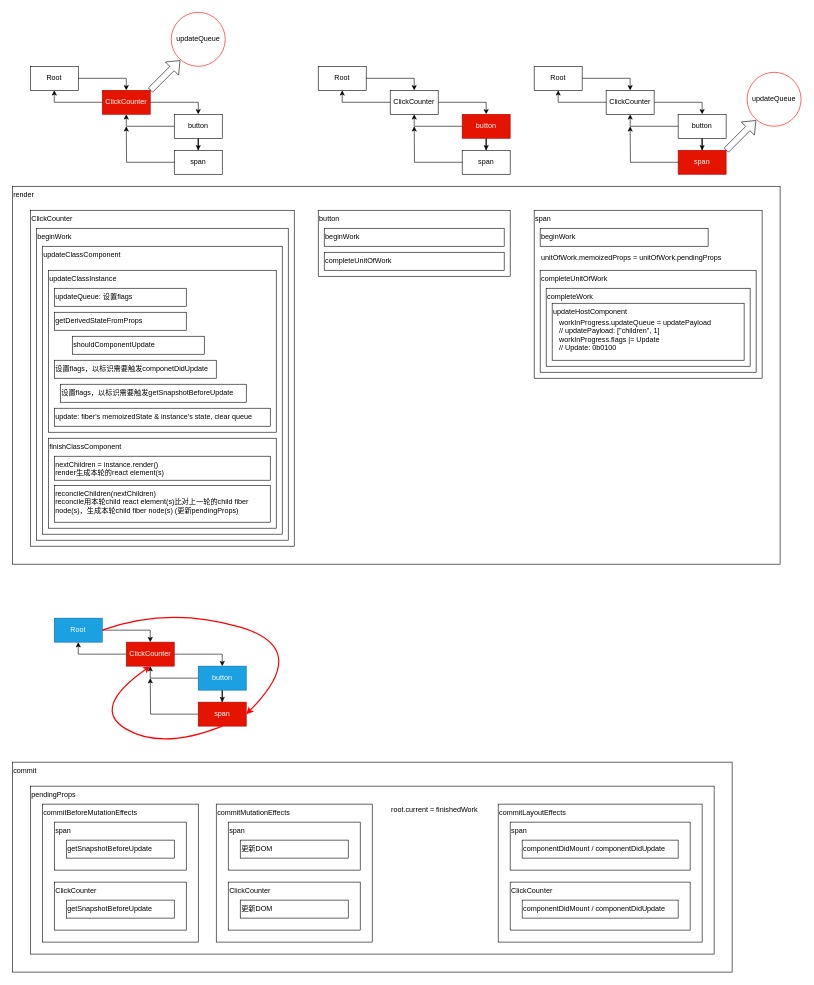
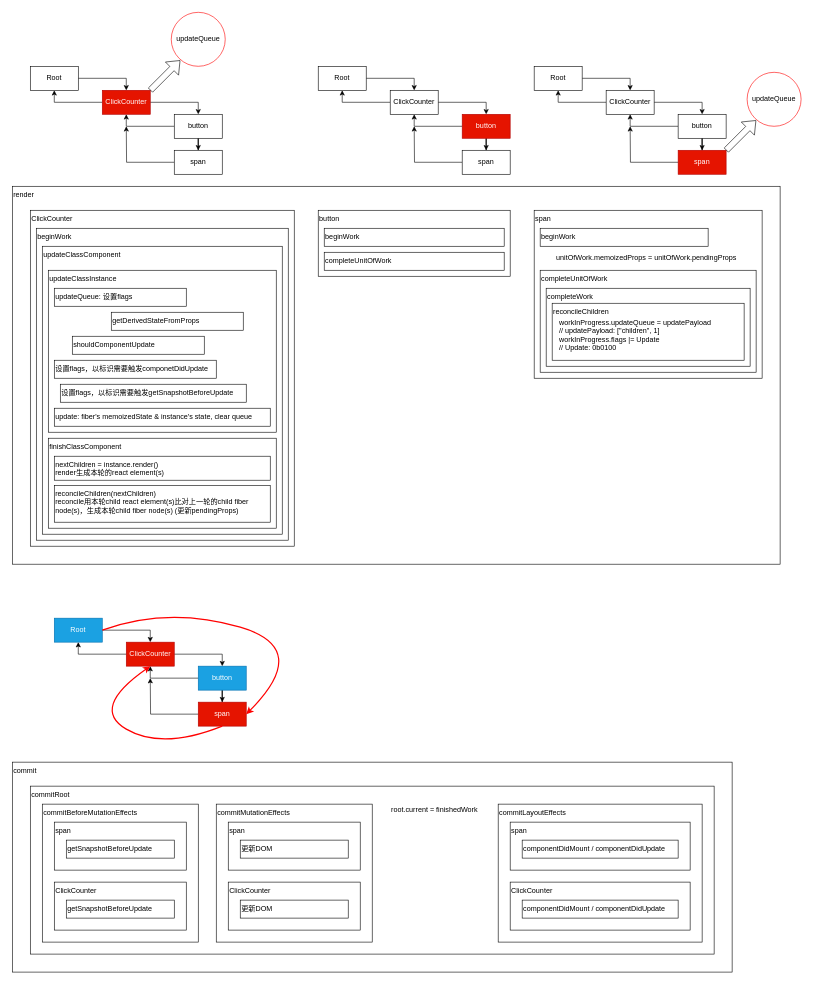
  <mxCell id="0" />
  <mxCell id="1" parent="0" />
  <mxCell id="2" value="render" style="rounded=0;whiteSpace=wrap;html=1;fontColor=#000000;strokeColor=#000000;fillColor=#FFFFFF;align=left;verticalAlign=top;" vertex="1" parent="1"><mxGeometry x="20" y="310" width="1280" height="630" as="geometry" /></mxCell>
  <mxCell id="3" value="ClickCounter" style="rounded=0;whiteSpace=wrap;html=1;strokeColor=#000000;align=left;verticalAlign=top;" vertex="1" parent="1"><mxGeometry x="50" y="350" width="440" height="560" as="geometry" /></mxCell>
  <mxCell id="4" style="edgeStyle=orthogonalEdgeStyle;rounded=0;orthogonalLoop=1;jettySize=auto;html=1;entryX=0.5;entryY=0;entryDx=0;entryDy=0;" edge="1" parent="1" source="5" target="8"><mxGeometry relative="1" as="geometry" /></mxCell>
  <mxCell id="5" value="Root" style="rounded=0;whiteSpace=wrap;html=1;" vertex="1" parent="1"><mxGeometry x="50" y="110" width="80" height="40" as="geometry" /></mxCell>
  <mxCell id="6" style="edgeStyle=orthogonalEdgeStyle;rounded=0;orthogonalLoop=1;jettySize=auto;html=1;entryX=0.5;entryY=0;entryDx=0;entryDy=0;" edge="1" parent="1" source="8" target="11"><mxGeometry relative="1" as="geometry" /></mxCell>
  <mxCell id="7" style="edgeStyle=orthogonalEdgeStyle;rounded=0;orthogonalLoop=1;jettySize=auto;html=1;entryX=0.5;entryY=1;entryDx=0;entryDy=0;" edge="1" parent="1" source="8" target="5"><mxGeometry relative="1" as="geometry" /></mxCell>
  <mxCell id="8" value="ClickCounter" style="rounded=0;whiteSpace=wrap;html=1;fillColor=#e51400;strokeColor=#B20000;fontColor=#ffffff;" vertex="1" parent="1"><mxGeometry x="170" y="150" width="80" height="40" as="geometry" /></mxCell>
  <mxCell id="9" style="edgeStyle=orthogonalEdgeStyle;rounded=0;orthogonalLoop=1;jettySize=auto;html=1;entryX=0.5;entryY=0;entryDx=0;entryDy=0;" edge="1" parent="1" source="11" target="13"><mxGeometry relative="1" as="geometry" /></mxCell>
  <mxCell id="10" style="edgeStyle=orthogonalEdgeStyle;rounded=0;orthogonalLoop=1;jettySize=auto;html=1;entryX=0.5;entryY=1;entryDx=0;entryDy=0;" edge="1" parent="1" source="11" target="8"><mxGeometry relative="1" as="geometry" /></mxCell>
  <mxCell id="11" value="button" style="rounded=0;whiteSpace=wrap;html=1;" vertex="1" parent="1"><mxGeometry x="290" y="190" width="80" height="40" as="geometry" /></mxCell>
  <mxCell id="12" style="edgeStyle=orthogonalEdgeStyle;rounded=0;orthogonalLoop=1;jettySize=auto;html=1;" edge="1" parent="1" source="13"><mxGeometry relative="1" as="geometry"><mxPoint x="210" y="210" as="targetPoint" /></mxGeometry></mxCell>
  <mxCell id="13" value="span" style="rounded=0;whiteSpace=wrap;html=1;" vertex="1" parent="1"><mxGeometry x="290" y="250" width="80" height="40" as="geometry" /></mxCell>
  <mxCell id="14" value="updateQueue" style="ellipse;whiteSpace=wrap;html=1;aspect=fixed;strokeColor=#FF0000;" vertex="1" parent="1"><mxGeometry x="285" y="20" width="90" height="90" as="geometry" /></mxCell>
  <mxCell id="15" value="" style="shape=flexArrow;endArrow=classic;html=1;" edge="1" parent="1"><mxGeometry width="50" height="50" relative="1" as="geometry"><mxPoint x="250" y="150" as="sourcePoint" /><mxPoint x="300" y="100" as="targetPoint" /></mxGeometry></mxCell>
  <mxCell id="16" value="beginWork" style="rounded=0;whiteSpace=wrap;html=1;strokeColor=#000000;align=left;verticalAlign=top;" vertex="1" parent="1"><mxGeometry x="60" y="380" width="420" height="520" as="geometry" /></mxCell>
  <mxCell id="17" value="updateClassComponent" style="rounded=0;whiteSpace=wrap;html=1;strokeColor=#000000;align=left;verticalAlign=top;" vertex="1" parent="1"><mxGeometry x="70" y="410" width="400" height="480" as="geometry" /></mxCell>
  <mxCell id="18" value="updateClassInstance" style="rounded=0;whiteSpace=wrap;html=1;strokeColor=#000000;align=left;verticalAlign=top;" vertex="1" parent="1"><mxGeometry x="80" y="450" width="380" height="270" as="geometry" /></mxCell>
  <mxCell id="19" value="updateQueue: 设置flags" style="rounded=0;whiteSpace=wrap;html=1;strokeColor=#000000;align=left;verticalAlign=middle;" vertex="1" parent="1"><mxGeometry x="90" y="480" width="220" height="30" as="geometry" /></mxCell>
- <mxCell id="20" value="getDerivedStateFromProps" style="rounded=0;whiteSpace=wrap;html=1;strokeColor=#000000;align=left;verticalAlign=middle;" vertex="1" parent="1"><mxGeometry x="90" y="520" width="220" height="30" as="geometry" /></mxCell>
+ <mxCell id="20" value="getDerivedStateFromProps" style="rounded=0;whiteSpace=wrap;html=1;strokeColor=#000000;align=left;verticalAlign=middle;" vertex="1" parent="1"><mxGeometry x="185" y="520" width="220" height="30" as="geometry" /></mxCell>
  <mxCell id="21" value="shouldComponentUpdate" style="rounded=0;whiteSpace=wrap;html=1;strokeColor=#000000;align=left;verticalAlign=middle;" vertex="1" parent="1"><mxGeometry x="120" y="560" width="220" height="30" as="geometry" /></mxCell>
  <mxCell id="22" value="设置flags，以标识需要触发componetDidUpdate" style="rounded=0;whiteSpace=wrap;html=1;strokeColor=#000000;align=left;verticalAlign=middle;" vertex="1" parent="1"><mxGeometry x="90" y="600" width="270" height="30" as="geometry" /></mxCell>
  <mxCell id="23" value="设置flags，以标识需要触发getSnapshotBeforeUpdate" style="rounded=0;whiteSpace=wrap;html=1;strokeColor=#000000;align=left;verticalAlign=middle;" vertex="1" parent="1"><mxGeometry x="100" y="640" width="310" height="30" as="geometry" /></mxCell>
  <mxCell id="24" value="update: fiber's memoizedState &amp;amp; instance's state, clear queue" style="rounded=0;whiteSpace=wrap;html=1;strokeColor=#000000;align=left;verticalAlign=middle;" vertex="1" parent="1"><mxGeometry x="90" y="680" width="360" height="30" as="geometry" /></mxCell>
  <mxCell id="25" value="finishClassComponent" style="rounded=0;whiteSpace=wrap;html=1;strokeColor=#000000;align=left;verticalAlign=top;" vertex="1" parent="1"><mxGeometry x="80" y="730" width="380" height="150" as="geometry" /></mxCell>
  <mxCell id="26" value="nextChildren = instance.render()&lt;br&gt;render生成本轮的react element(s)" style="rounded=0;whiteSpace=wrap;html=1;strokeColor=#000000;align=left;verticalAlign=top;" vertex="1" parent="1"><mxGeometry x="90" y="760" width="360" height="40" as="geometry" /></mxCell>
  <mxCell id="27" value="reconcileChildren(nextChildren)&lt;br&gt;reconcile用本轮child react element(s)比对上一轮的child fiber node(s)，生成本轮child fiber node(s) (更新pendingProps)" style="rounded=0;whiteSpace=wrap;html=1;strokeColor=#000000;align=left;verticalAlign=top;" vertex="1" parent="1"><mxGeometry x="90" y="809" width="360" height="61" as="geometry" /></mxCell>
  <mxCell id="28" style="edgeStyle=orthogonalEdgeStyle;rounded=0;orthogonalLoop=1;jettySize=auto;html=1;entryX=0.5;entryY=0;entryDx=0;entryDy=0;" edge="1" parent="1" source="29" target="32"><mxGeometry relative="1" as="geometry" /></mxCell>
  <mxCell id="29" value="Root" style="rounded=0;whiteSpace=wrap;html=1;" vertex="1" parent="1"><mxGeometry x="530" y="110" width="80" height="40" as="geometry" /></mxCell>
  <mxCell id="30" style="edgeStyle=orthogonalEdgeStyle;rounded=0;orthogonalLoop=1;jettySize=auto;html=1;entryX=0.5;entryY=0;entryDx=0;entryDy=0;" edge="1" parent="1" source="32" target="35"><mxGeometry relative="1" as="geometry" /></mxCell>
  <mxCell id="31" style="edgeStyle=orthogonalEdgeStyle;rounded=0;orthogonalLoop=1;jettySize=auto;html=1;entryX=0.5;entryY=1;entryDx=0;entryDy=0;" edge="1" parent="1" source="32" target="29"><mxGeometry relative="1" as="geometry" /></mxCell>
  <mxCell id="32" value="ClickCounter" style="rounded=0;whiteSpace=wrap;html=1;fillColor=#FFFFFF;" vertex="1" parent="1"><mxGeometry x="650" y="150" width="80" height="40" as="geometry" /></mxCell>
  <mxCell id="33" style="edgeStyle=orthogonalEdgeStyle;rounded=0;orthogonalLoop=1;jettySize=auto;html=1;entryX=0.5;entryY=0;entryDx=0;entryDy=0;" edge="1" parent="1" source="35" target="37"><mxGeometry relative="1" as="geometry" /></mxCell>
  <mxCell id="34" style="edgeStyle=orthogonalEdgeStyle;rounded=0;orthogonalLoop=1;jettySize=auto;html=1;entryX=0.5;entryY=1;entryDx=0;entryDy=0;" edge="1" parent="1" source="35" target="32"><mxGeometry relative="1" as="geometry" /></mxCell>
  <mxCell id="35" value="button" style="rounded=0;whiteSpace=wrap;html=1;fillColor=#e51400;strokeColor=#B20000;fontColor=#ffffff;" vertex="1" parent="1"><mxGeometry x="770" y="190" width="80" height="40" as="geometry" /></mxCell>
  <mxCell id="36" style="edgeStyle=orthogonalEdgeStyle;rounded=0;orthogonalLoop=1;jettySize=auto;html=1;" edge="1" parent="1" source="37"><mxGeometry relative="1" as="geometry"><mxPoint x="690" y="210" as="targetPoint" /></mxGeometry></mxCell>
  <mxCell id="37" value="span" style="rounded=0;whiteSpace=wrap;html=1;" vertex="1" parent="1"><mxGeometry x="770" y="250" width="80" height="40" as="geometry" /></mxCell>
  <mxCell id="38" value="button" style="rounded=0;whiteSpace=wrap;html=1;fontColor=#000000;strokeColor=#000000;fillColor=#FFFFFF;align=left;verticalAlign=top;" vertex="1" parent="1"><mxGeometry x="530" y="350" width="320" height="110" as="geometry" /></mxCell>
  <mxCell id="39" value="beginWork" style="rounded=0;whiteSpace=wrap;html=1;fontColor=#000000;strokeColor=#000000;fillColor=#FFFFFF;align=left;verticalAlign=top;" vertex="1" parent="1"><mxGeometry x="540" y="380" width="300" height="30" as="geometry" /></mxCell>
  <mxCell id="40" value="completeUnitOfWork" style="rounded=0;whiteSpace=wrap;html=1;fontColor=#000000;strokeColor=#000000;fillColor=#FFFFFF;align=left;verticalAlign=top;" vertex="1" parent="1"><mxGeometry x="540" y="420" width="300" height="30" as="geometry" /></mxCell>
  <mxCell id="41" style="edgeStyle=orthogonalEdgeStyle;rounded=0;orthogonalLoop=1;jettySize=auto;html=1;entryX=0.5;entryY=0;entryDx=0;entryDy=0;" edge="1" parent="1" source="42" target="45"><mxGeometry relative="1" as="geometry" /></mxCell>
  <mxCell id="42" value="Root" style="rounded=0;whiteSpace=wrap;html=1;" vertex="1" parent="1"><mxGeometry x="890" y="110" width="80" height="40" as="geometry" /></mxCell>
  <mxCell id="43" style="edgeStyle=orthogonalEdgeStyle;rounded=0;orthogonalLoop=1;jettySize=auto;html=1;entryX=0.5;entryY=0;entryDx=0;entryDy=0;" edge="1" parent="1" source="45" target="48"><mxGeometry relative="1" as="geometry" /></mxCell>
  <mxCell id="44" style="edgeStyle=orthogonalEdgeStyle;rounded=0;orthogonalLoop=1;jettySize=auto;html=1;entryX=0.5;entryY=1;entryDx=0;entryDy=0;" edge="1" parent="1" source="45" target="42"><mxGeometry relative="1" as="geometry" /></mxCell>
  <mxCell id="45" value="ClickCounter" style="rounded=0;whiteSpace=wrap;html=1;fillColor=#FFFFFF;" vertex="1" parent="1"><mxGeometry x="1010" y="150" width="80" height="40" as="geometry" /></mxCell>
  <mxCell id="46" style="edgeStyle=orthogonalEdgeStyle;rounded=0;orthogonalLoop=1;jettySize=auto;html=1;entryX=0.5;entryY=0;entryDx=0;entryDy=0;" edge="1" parent="1" source="48" target="50"><mxGeometry relative="1" as="geometry" /></mxCell>
  <mxCell id="47" style="edgeStyle=orthogonalEdgeStyle;rounded=0;orthogonalLoop=1;jettySize=auto;html=1;entryX=0.5;entryY=1;entryDx=0;entryDy=0;" edge="1" parent="1" source="48" target="45"><mxGeometry relative="1" as="geometry" /></mxCell>
  <mxCell id="48" value="button" style="rounded=0;whiteSpace=wrap;html=1;" vertex="1" parent="1"><mxGeometry x="1130" y="190" width="80" height="40" as="geometry" /></mxCell>
  <mxCell id="49" style="edgeStyle=orthogonalEdgeStyle;rounded=0;orthogonalLoop=1;jettySize=auto;html=1;" edge="1" parent="1" source="50"><mxGeometry relative="1" as="geometry"><mxPoint x="1050" y="210" as="targetPoint" /></mxGeometry></mxCell>
  <mxCell id="50" value="span" style="rounded=0;whiteSpace=wrap;html=1;fillColor=#e51400;strokeColor=#B20000;fontColor=#ffffff;" vertex="1" parent="1"><mxGeometry x="1130" y="250" width="80" height="40" as="geometry" /></mxCell>
  <mxCell id="51" value="span" style="rounded=0;whiteSpace=wrap;html=1;fontColor=#000000;strokeColor=#000000;fillColor=#FFFFFF;align=left;verticalAlign=top;" vertex="1" parent="1"><mxGeometry x="890" y="350" width="380" height="280" as="geometry" /></mxCell>
  <mxCell id="52" value="beginWork" style="rounded=0;whiteSpace=wrap;html=1;fontColor=#000000;strokeColor=#000000;fillColor=#FFFFFF;align=left;verticalAlign=top;" vertex="1" parent="1"><mxGeometry x="900" y="380" width="280" height="30" as="geometry" /></mxCell>
  <mxCell id="53" value="completeUnitOfWork" style="rounded=0;whiteSpace=wrap;html=1;fontColor=#000000;strokeColor=#000000;fillColor=#FFFFFF;align=left;verticalAlign=top;" vertex="1" parent="1"><mxGeometry x="900" y="450" width="360" height="170" as="geometry" /></mxCell>
- <mxCell id="54" value="unitOfWork.memoizedProps = unitOfWork.pendingProps" style="text;html=1;strokeColor=none;fillColor=none;align=left;verticalAlign=middle;whiteSpace=wrap;rounded=0;fontColor=#000000;" vertex="1" parent="1"><mxGeometry x="900" y="420" width="310" height="20" as="geometry" /></mxCell>
+ <mxCell id="54" value="unitOfWork.memoizedProps = unitOfWork.pendingProps" style="text;html=1;strokeColor=none;fillColor=none;align=left;verticalAlign=middle;whiteSpace=wrap;rounded=0;fontColor=#000000;" vertex="1" parent="1"><mxGeometry x="925" y="420" width="310" height="20" as="geometry" /></mxCell>
  <mxCell id="55" value="completeWork" style="rounded=0;whiteSpace=wrap;html=1;fontColor=#000000;strokeColor=#000000;fillColor=#FFFFFF;align=left;verticalAlign=top;" vertex="1" parent="1"><mxGeometry x="910" y="480" width="340" height="130" as="geometry" /></mxCell>
- <mxCell id="56" value="updateHostComponent" style="rounded=0;whiteSpace=wrap;html=1;fontColor=#000000;strokeColor=#000000;fillColor=#FFFFFF;align=left;verticalAlign=top;" vertex="1" parent="1"><mxGeometry x="920" y="505" width="320" height="95" as="geometry" /></mxCell>
+ <mxCell id="56" value="reconcileChildren" style="rounded=0;whiteSpace=wrap;html=1;fontColor=#000000;strokeColor=#000000;fillColor=#FFFFFF;align=left;verticalAlign=top;" vertex="1" parent="1"><mxGeometry x="920" y="505" width="320" height="95" as="geometry" /></mxCell>
  <mxCell id="57" value="workInProgress.updateQueue = updatePayload&lt;br&gt;// updatePayload: [&quot;children&quot;, 1]&lt;br&gt;workInProgress.flags |= Update&lt;br&gt;// Update: 0b0100" style="text;html=1;strokeColor=none;fillColor=none;align=left;verticalAlign=top;whiteSpace=wrap;rounded=0;fontColor=#000000;" vertex="1" parent="1"><mxGeometry x="930" y="522.5" width="300" height="67.5" as="geometry" /></mxCell>
  <mxCell id="58" value="updateQueue" style="ellipse;whiteSpace=wrap;html=1;aspect=fixed;strokeColor=#FF0000;" vertex="1" parent="1"><mxGeometry x="1245" y="120" width="90" height="90" as="geometry" /></mxCell>
  <mxCell id="59" value="" style="shape=flexArrow;endArrow=classic;html=1;" edge="1" parent="1"><mxGeometry width="50" height="50" relative="1" as="geometry"><mxPoint x="1210" y="250" as="sourcePoint" /><mxPoint x="1260" y="200" as="targetPoint" /></mxGeometry></mxCell>
  <mxCell id="60" style="edgeStyle=orthogonalEdgeStyle;rounded=0;orthogonalLoop=1;jettySize=auto;html=1;entryX=0.5;entryY=0;entryDx=0;entryDy=0;" edge="1" parent="1" source="61" target="64"><mxGeometry relative="1" as="geometry" /></mxCell>
  <mxCell id="61" value="Root" style="rounded=0;whiteSpace=wrap;html=1;fillColor=#1ba1e2;strokeColor=#006EAF;fontColor=#ffffff;" vertex="1" parent="1"><mxGeometry x="90" y="1030" width="80" height="40" as="geometry" /></mxCell>
  <mxCell id="62" style="edgeStyle=orthogonalEdgeStyle;rounded=0;orthogonalLoop=1;jettySize=auto;html=1;entryX=0.5;entryY=0;entryDx=0;entryDy=0;" edge="1" parent="1" source="64" target="67"><mxGeometry relative="1" as="geometry" /></mxCell>
  <mxCell id="63" style="edgeStyle=orthogonalEdgeStyle;rounded=0;orthogonalLoop=1;jettySize=auto;html=1;entryX=0.5;entryY=1;entryDx=0;entryDy=0;" edge="1" parent="1" source="64" target="61"><mxGeometry relative="1" as="geometry" /></mxCell>
  <mxCell id="64" value="ClickCounter" style="rounded=0;whiteSpace=wrap;html=1;fillColor=#e51400;strokeColor=#B20000;fontColor=#ffffff;" vertex="1" parent="1"><mxGeometry x="210" y="1070" width="80" height="40" as="geometry" /></mxCell>
  <mxCell id="65" style="edgeStyle=orthogonalEdgeStyle;rounded=0;orthogonalLoop=1;jettySize=auto;html=1;entryX=0.5;entryY=0;entryDx=0;entryDy=0;" edge="1" parent="1" source="67" target="69"><mxGeometry relative="1" as="geometry" /></mxCell>
  <mxCell id="66" style="edgeStyle=orthogonalEdgeStyle;rounded=0;orthogonalLoop=1;jettySize=auto;html=1;entryX=0.5;entryY=1;entryDx=0;entryDy=0;" edge="1" parent="1" source="67" target="64"><mxGeometry relative="1" as="geometry" /></mxCell>
  <mxCell id="67" value="button" style="rounded=0;whiteSpace=wrap;html=1;fillColor=#1ba1e2;strokeColor=#006EAF;fontColor=#ffffff;" vertex="1" parent="1"><mxGeometry x="330" y="1110" width="80" height="40" as="geometry" /></mxCell>
  <mxCell id="68" style="edgeStyle=orthogonalEdgeStyle;rounded=0;orthogonalLoop=1;jettySize=auto;html=1;" edge="1" parent="1" source="69"><mxGeometry relative="1" as="geometry"><mxPoint x="250" y="1130" as="targetPoint" /></mxGeometry></mxCell>
  <mxCell id="69" value="span" style="rounded=0;whiteSpace=wrap;html=1;fillColor=#e51400;strokeColor=#B20000;fontColor=#ffffff;" vertex="1" parent="1"><mxGeometry x="330" y="1170" width="80" height="40" as="geometry" /></mxCell>
  <mxCell id="70" value="" style="curved=1;endArrow=classic;html=1;fontColor=#000000;exitX=1;exitY=0.5;exitDx=0;exitDy=0;fillColor=#e51400;strokeColor=#FF0000;strokeWidth=2;" edge="1" parent="1" source="61"><mxGeometry width="50" height="50" relative="1" as="geometry"><mxPoint x="310" y="1060" as="sourcePoint" /><mxPoint x="410" y="1190" as="targetPoint" /><Array as="points"><mxPoint x="280" y="1010" /><mxPoint x="520" y="1080" /></Array></mxGeometry></mxCell>
  <mxCell id="71" value="" style="curved=1;endArrow=classic;html=1;fontColor=#000000;exitX=0.5;exitY=1;exitDx=0;exitDy=0;entryX=0.5;entryY=1;entryDx=0;entryDy=0;strokeColor=#FF0000;strokeWidth=2;" edge="1" parent="1" source="69" target="64"><mxGeometry width="50" height="50" relative="1" as="geometry"><mxPoint x="170" y="1215" as="sourcePoint" /><mxPoint x="220" y="1165" as="targetPoint" /><Array as="points"><mxPoint x="270" y="1250" /><mxPoint x="150" y="1180" /></Array></mxGeometry></mxCell>
  <mxCell id="72" value="commit" style="rounded=0;whiteSpace=wrap;html=1;align=left;verticalAlign=top;" vertex="1" parent="1"><mxGeometry x="20" y="1270" width="1200" height="350" as="geometry" /></mxCell>
- <mxCell id="73" value="pendingProps" style="rounded=0;whiteSpace=wrap;html=1;align=left;verticalAlign=top;" vertex="1" parent="1"><mxGeometry x="50" y="1310" width="1140" height="280" as="geometry" /></mxCell>
+ <mxCell id="73" value="commitRoot" style="rounded=0;whiteSpace=wrap;html=1;align=left;verticalAlign=top;" vertex="1" parent="1"><mxGeometry x="50" y="1310" width="1140" height="280" as="geometry" /></mxCell>
  <mxCell id="74" value="commitBeforeMutationEffects" style="rounded=0;whiteSpace=wrap;html=1;align=left;verticalAlign=top;" vertex="1" parent="1"><mxGeometry x="70" y="1340" width="260" height="230" as="geometry" /></mxCell>
  <mxCell id="75" value="commitMutationEffects" style="rounded=0;whiteSpace=wrap;html=1;align=left;verticalAlign=top;" vertex="1" parent="1"><mxGeometry x="360" y="1340" width="260" height="230" as="geometry" /></mxCell>
  <mxCell id="76" value="root.current = finishedWork" style="text;html=1;strokeColor=none;fillColor=none;align=left;verticalAlign=middle;whiteSpace=wrap;rounded=0;fontColor=#000000;" vertex="1" parent="1"><mxGeometry x="650" y="1340" width="160" height="20" as="geometry" /></mxCell>
  <mxCell id="77" value="span" style="rounded=0;whiteSpace=wrap;html=1;align=left;verticalAlign=top;" vertex="1" parent="1"><mxGeometry x="90" y="1370" width="220" height="80" as="geometry" /></mxCell>
  <mxCell id="78" value="getSnapshotBeforeUpdate" style="rounded=0;whiteSpace=wrap;html=1;align=left;verticalAlign=top;" vertex="1" parent="1"><mxGeometry x="110" y="1400" width="180" height="30" as="geometry" /></mxCell>
  <mxCell id="79" value="span" style="rounded=0;whiteSpace=wrap;html=1;align=left;verticalAlign=top;" vertex="1" parent="1"><mxGeometry x="380" y="1370" width="220" height="80" as="geometry" /></mxCell>
  <mxCell id="80" value="更新DOM" style="rounded=0;whiteSpace=wrap;html=1;align=left;verticalAlign=top;" vertex="1" parent="1"><mxGeometry x="400" y="1400" width="180" height="30" as="geometry" /></mxCell>
  <mxCell id="81" value="commitLayoutEffects" style="rounded=0;whiteSpace=wrap;html=1;align=left;verticalAlign=top;" vertex="1" parent="1"><mxGeometry x="830" y="1340" width="340" height="230" as="geometry" /></mxCell>
  <mxCell id="82" value="ClickCounter" style="rounded=0;whiteSpace=wrap;html=1;align=left;verticalAlign=top;" vertex="1" parent="1"><mxGeometry x="90" y="1470" width="220" height="80" as="geometry" /></mxCell>
  <mxCell id="83" value="getSnapshotBeforeUpdate" style="rounded=0;whiteSpace=wrap;html=1;align=left;verticalAlign=top;" vertex="1" parent="1"><mxGeometry x="110" y="1500" width="180" height="30" as="geometry" /></mxCell>
  <mxCell id="84" value="ClickCounter" style="rounded=0;whiteSpace=wrap;html=1;align=left;verticalAlign=top;" vertex="1" parent="1"><mxGeometry x="380" y="1470" width="220" height="80" as="geometry" /></mxCell>
  <mxCell id="85" value="更新DOM" style="rounded=0;whiteSpace=wrap;html=1;align=left;verticalAlign=top;" vertex="1" parent="1"><mxGeometry x="400" y="1500" width="180" height="30" as="geometry" /></mxCell>
  <mxCell id="86" value="span" style="rounded=0;whiteSpace=wrap;html=1;align=left;verticalAlign=top;" vertex="1" parent="1"><mxGeometry x="850" y="1370" width="300" height="80" as="geometry" /></mxCell>
  <mxCell id="87" value="componentDidMount / componentDidUpdate" style="rounded=0;whiteSpace=wrap;html=1;align=left;verticalAlign=top;" vertex="1" parent="1"><mxGeometry x="870" y="1400" width="260" height="30" as="geometry" /></mxCell>
  <mxCell id="88" value="ClickCounter" style="rounded=0;whiteSpace=wrap;html=1;align=left;verticalAlign=top;" vertex="1" parent="1"><mxGeometry x="850" y="1470" width="300" height="80" as="geometry" /></mxCell>
  <mxCell id="89" value="componentDidMount / componentDidUpdate" style="rounded=0;whiteSpace=wrap;html=1;align=left;verticalAlign=top;" vertex="1" parent="1"><mxGeometry x="870" y="1500" width="260" height="30" as="geometry" /></mxCell>
